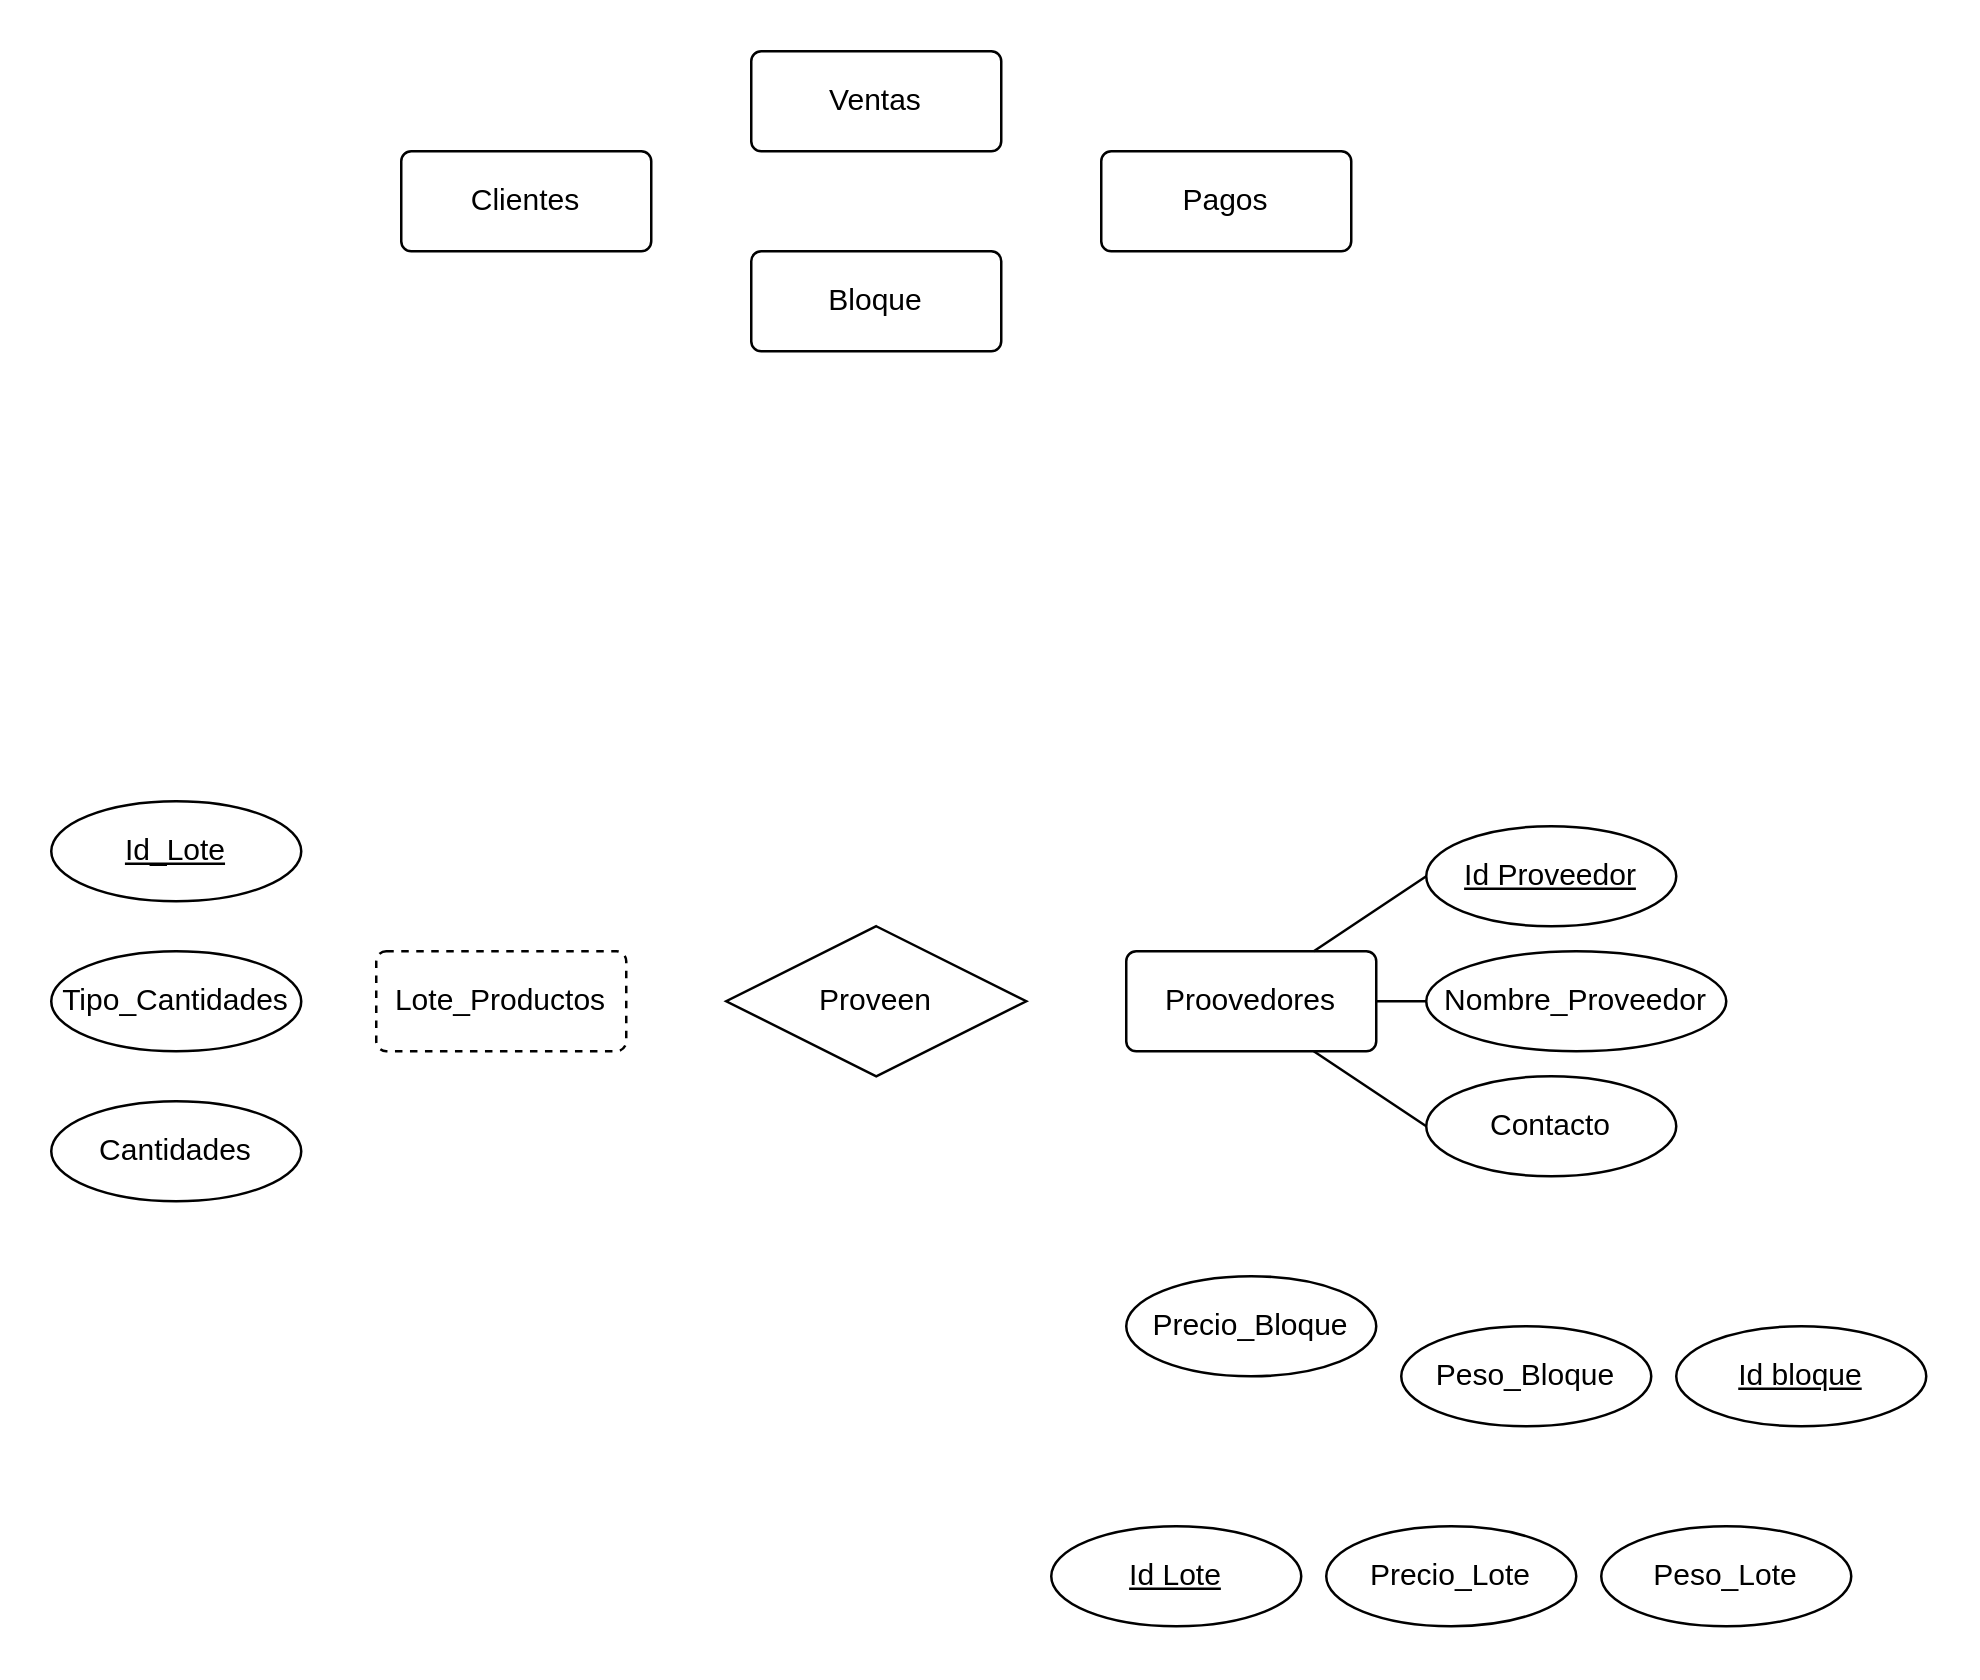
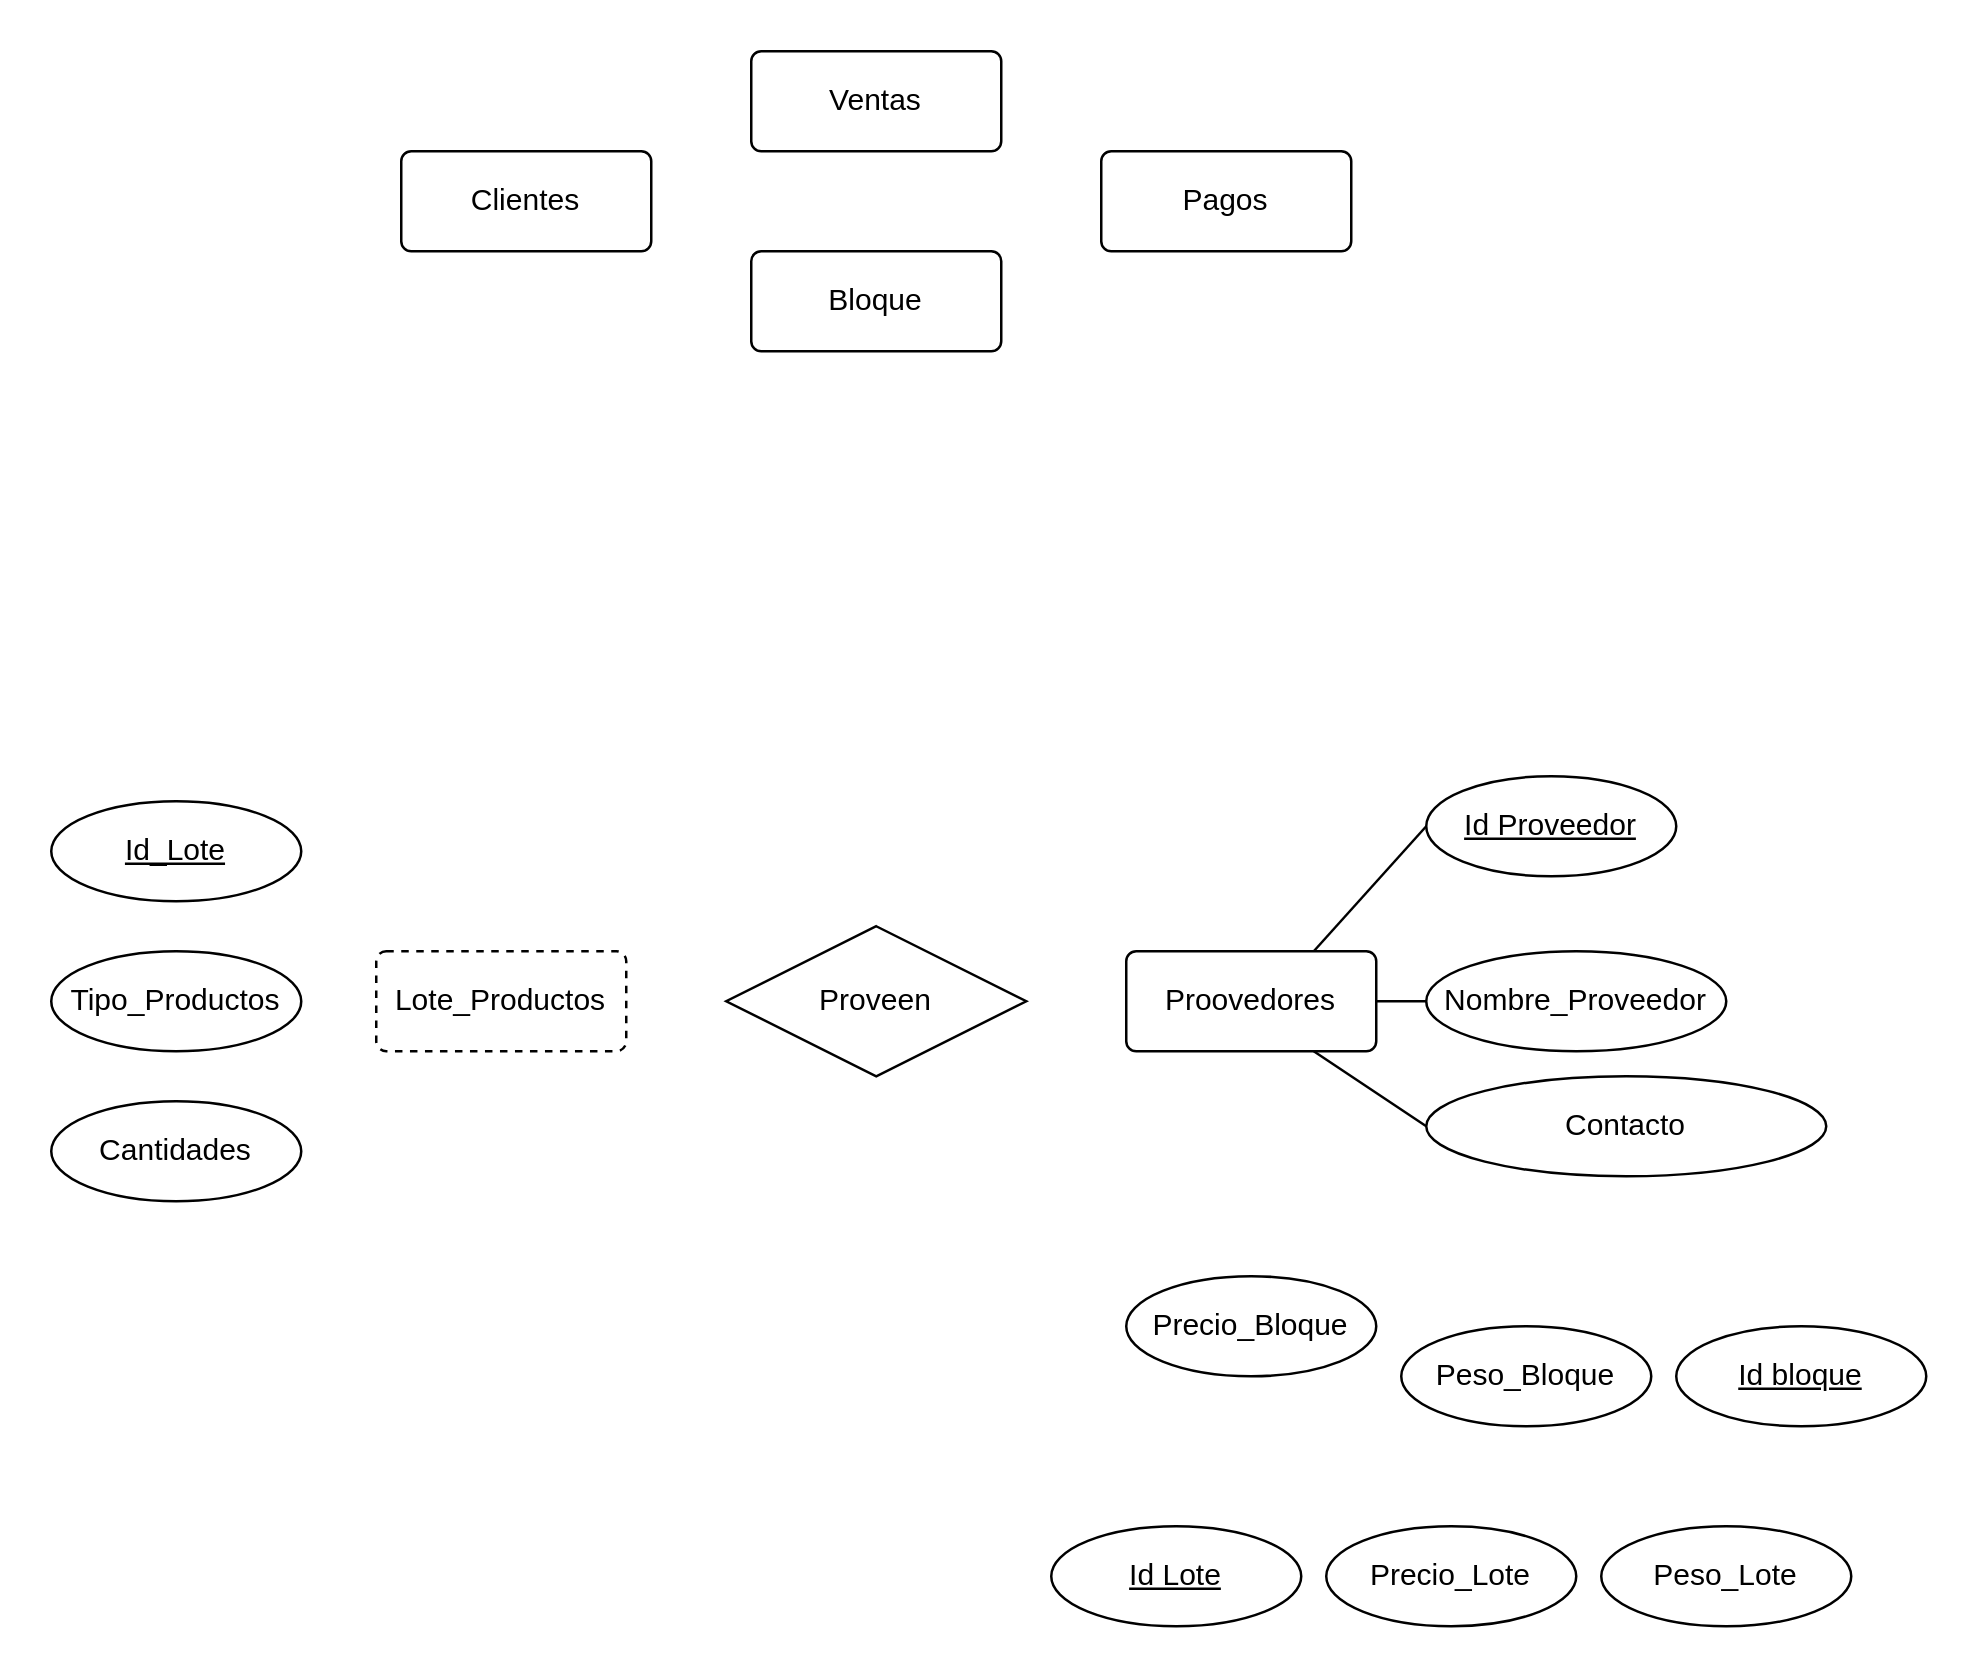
  <mxCell id="0" />
  <mxCell id="1" parent="0" />
  <mxCell id="2" value="Proovedores" style="rounded=1;arcSize=10;whiteSpace=wrap;html=1;align=center;" vertex="1" parent="1"><mxGeometry x="450" y="380" width="100" height="40" as="geometry" /></mxCell>
  <mxCell id="3" value="Lote_Productos" style="rounded=1;arcSize=10;whiteSpace=wrap;html=1;align=center;dashed=1;" vertex="1" parent="1"><mxGeometry x="150" y="380" width="100" height="40" as="geometry" /></mxCell>
  <mxCell id="4" value="Clientes" style="rounded=1;arcSize=10;whiteSpace=wrap;html=1;align=center;rotation=0;" vertex="1" parent="1"><mxGeometry x="160" y="60" width="100" height="40" as="geometry" /></mxCell>
  <mxCell id="5" value="Ventas" style="rounded=1;arcSize=10;whiteSpace=wrap;html=1;align=center;" vertex="1" parent="1"><mxGeometry x="300" y="20" width="100" height="40" as="geometry" /></mxCell>
  <mxCell id="6" value="Pagos" style="rounded=1;arcSize=10;whiteSpace=wrap;html=1;align=center;" vertex="1" parent="1"><mxGeometry x="440" y="60" width="100" height="40" as="geometry" /></mxCell>
  <mxCell id="7" value="Bloque" style="rounded=1;arcSize=10;whiteSpace=wrap;html=1;align=center;" vertex="1" parent="1"><mxGeometry x="300" y="100" width="100" height="40" as="geometry" /></mxCell>
- <mxCell id="8" value="Id Proveedor" style="ellipse;whiteSpace=wrap;html=1;align=center;fontStyle=4;" vertex="1" parent="1"><mxGeometry x="570" y="330" width="100" height="40" as="geometry" /></mxCell>
+ <mxCell id="8" value="Id Proveedor" style="ellipse;whiteSpace=wrap;html=1;align=center;fontStyle=4;" vertex="1" parent="1"><mxGeometry x="570" y="310" width="100" height="40" as="geometry" /></mxCell>
  <mxCell id="9" value="Nombre_Proveedor" style="ellipse;whiteSpace=wrap;html=1;align=center;" vertex="1" parent="1"><mxGeometry x="570" y="380" width="120" height="40" as="geometry" /></mxCell>
- <mxCell id="10" value="Contacto" style="ellipse;whiteSpace=wrap;html=1;align=center;" vertex="1" parent="1"><mxGeometry x="570" y="430" width="100" height="40" as="geometry" /></mxCell>
+ <mxCell id="10" value="Contacto" style="ellipse;whiteSpace=wrap;html=1;align=center;" vertex="1" parent="1"><mxGeometry x="570" y="430" width="160" height="40" as="geometry" /></mxCell>
  <mxCell id="11" value="" style="endArrow=none;html=1;rounded=0;exitX=0.75;exitY=0;exitDx=0;exitDy=0;entryX=0;entryY=0.5;entryDx=0;entryDy=0;" edge="1" parent="1" source="2" target="8"><mxGeometry relative="1" as="geometry"><mxPoint x="480" y="400" as="sourcePoint" /><mxPoint x="640" y="400" as="targetPoint" /></mxGeometry></mxCell>
  <mxCell id="12" value="" style="endArrow=none;html=1;rounded=0;exitX=1;exitY=0.5;exitDx=0;exitDy=0;entryX=0;entryY=0.5;entryDx=0;entryDy=0;" edge="1" parent="1" source="2" target="9"><mxGeometry relative="1" as="geometry"><mxPoint x="480" y="400" as="sourcePoint" /><mxPoint x="640" y="400" as="targetPoint" /></mxGeometry></mxCell>
  <mxCell id="13" value="" style="endArrow=none;html=1;rounded=0;exitX=0.75;exitY=1;exitDx=0;exitDy=0;entryX=0;entryY=0.5;entryDx=0;entryDy=0;" edge="1" parent="1" source="2" target="10"><mxGeometry relative="1" as="geometry"><mxPoint x="480" y="400" as="sourcePoint" /><mxPoint x="640" y="400" as="targetPoint" /></mxGeometry></mxCell>
  <mxCell id="14" value="Proveen" style="shape=rhombus;perimeter=rhombusPerimeter;whiteSpace=wrap;html=1;align=center;" vertex="1" parent="1"><mxGeometry x="290" y="370" width="120" height="60" as="geometry" /></mxCell>
  <mxCell id="15" value="Id Lote" style="ellipse;whiteSpace=wrap;html=1;align=center;fontStyle=4;" vertex="1" parent="1"><mxGeometry x="420" y="610" width="100" height="40" as="geometry" /></mxCell>
  <mxCell id="16" value="Peso_Lote" style="ellipse;whiteSpace=wrap;html=1;align=center;" vertex="1" parent="1"><mxGeometry x="640" y="610" width="100" height="40" as="geometry" /></mxCell>
  <mxCell id="17" value="Precio_Lote" style="ellipse;whiteSpace=wrap;html=1;align=center;" vertex="1" parent="1"><mxGeometry x="530" y="610" width="100" height="40" as="geometry" /></mxCell>
  <mxCell id="18" value="Id bloque" style="ellipse;whiteSpace=wrap;html=1;align=center;fontStyle=4;" vertex="1" parent="1"><mxGeometry x="670" y="530" width="100" height="40" as="geometry" /></mxCell>
  <mxCell id="19" value="Peso_Bloque" style="ellipse;whiteSpace=wrap;html=1;align=center;" vertex="1" parent="1"><mxGeometry x="560" y="530" width="100" height="40" as="geometry" /></mxCell>
  <mxCell id="20" value="Precio_Bloque" style="ellipse;whiteSpace=wrap;html=1;align=center;" vertex="1" parent="1"><mxGeometry x="450" y="510" width="100" height="40" as="geometry" /></mxCell>
- <mxCell id="21" value="Tipo_Cantidades" style="ellipse;whiteSpace=wrap;html=1;align=center;" vertex="1" parent="1"><mxGeometry x="20" y="380" width="100" height="40" as="geometry" /></mxCell>
+ <mxCell id="21" value="Tipo_Productos" style="ellipse;whiteSpace=wrap;html=1;align=center;" vertex="1" parent="1"><mxGeometry x="20" y="380" width="100" height="40" as="geometry" /></mxCell>
  <mxCell id="22" value="Cantidades" style="ellipse;whiteSpace=wrap;html=1;align=center;" vertex="1" parent="1"><mxGeometry x="20" y="440" width="100" height="40" as="geometry" /></mxCell>
  <mxCell id="23" value="Id_Lote" style="ellipse;whiteSpace=wrap;html=1;align=center;fontStyle=4;" vertex="1" parent="1"><mxGeometry x="20" y="320" width="100" height="40" as="geometry" /></mxCell>
